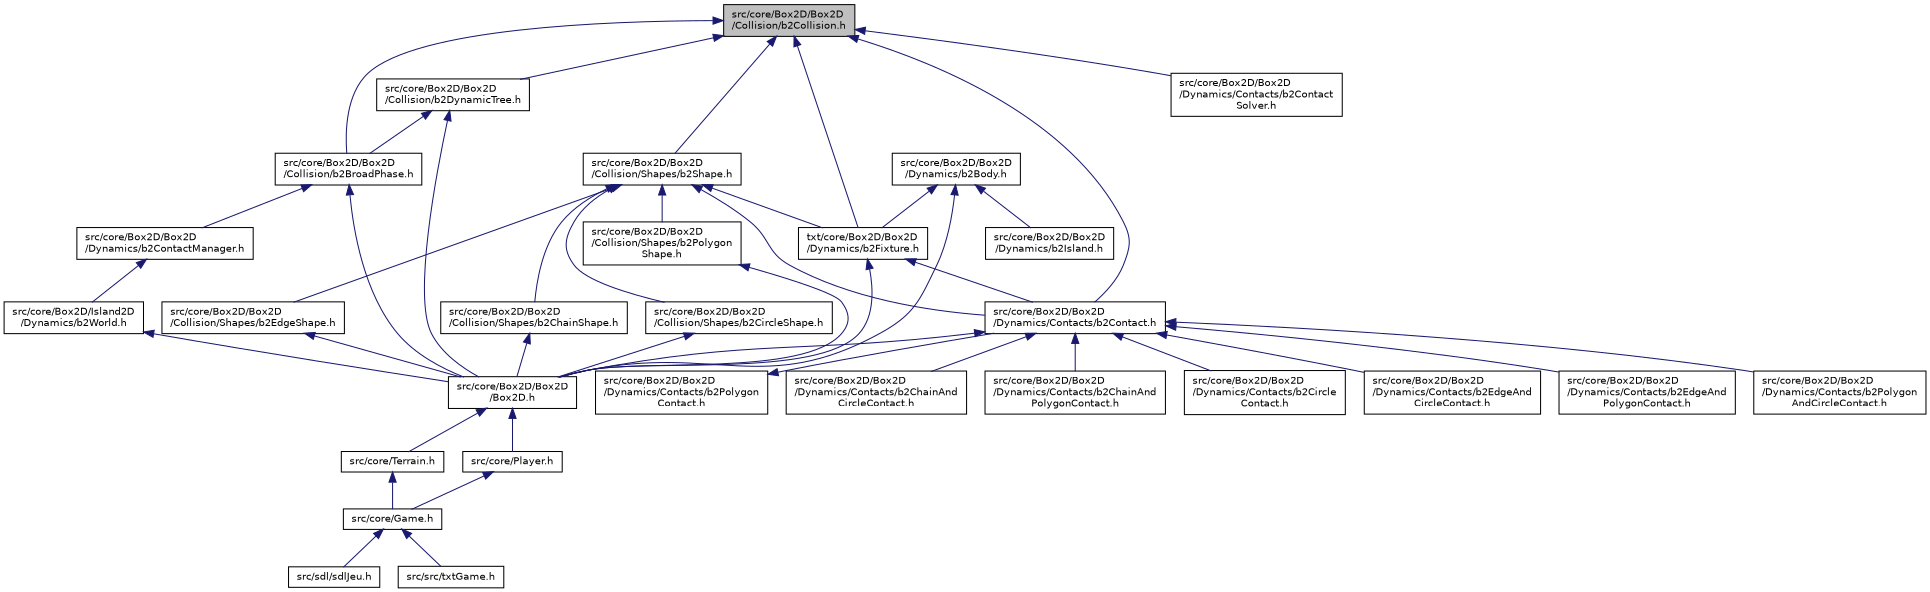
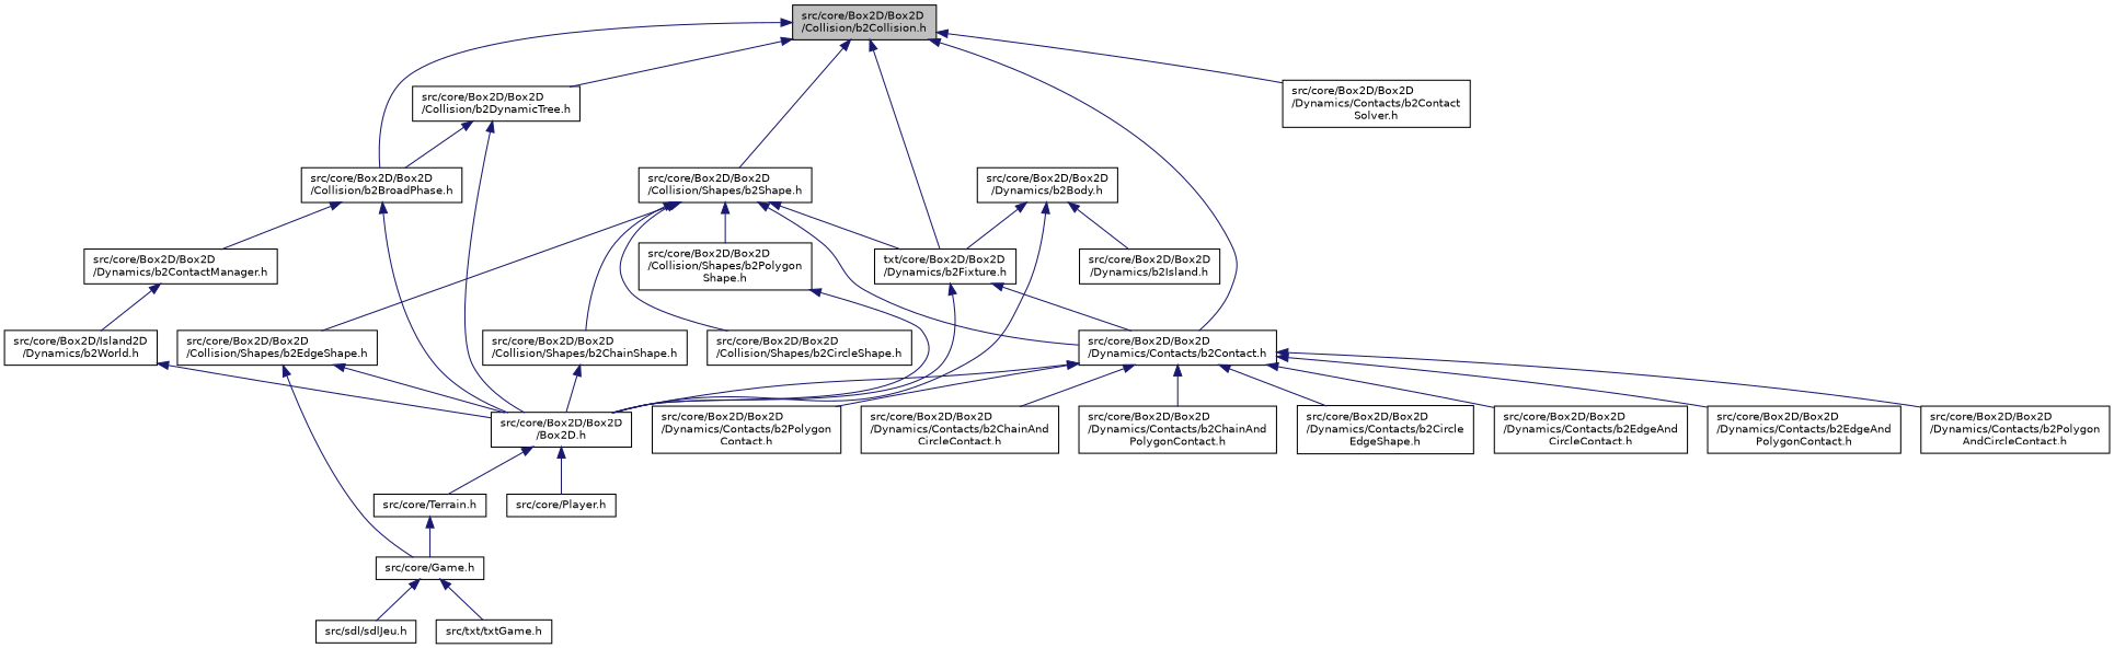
  digraph {
    node [color=black fillcolor=white fontname=Helvetica fontsize=10 shape=record style=filled]
    edge [color=midnightblue dir=back fontname=Helvetica fontsize=10 labelfontname=Helvetica labelfontsize=10 style=solid]
    n1 [fillcolor=grey75 fontcolor=black height=0.2 label="src/core/Box2D/Box2D\l/Collision/b2Collision.h" width=0.4]
    n2 [height=0.2 label="src/core/Box2D/Box2D\l/Collision/b2BroadPhase.h" width=0.4]
    n3 [height=0.2 label="src/core/Box2D/Box2D\l/Collision/b2DynamicTree.h" width=0.4]
    n4 [height=0.2 label="src/core/Box2D/Box2D\l/Collision/Shapes/b2Shape.h" width=0.4]
    n5 [height=0.2 label="txt/core/Box2D/Box2D\l/Dynamics/b2Fixture.h" width=0.4]
    n6 [height=0.2 label="src/core/Box2D/Box2D\l/Dynamics/Contacts/b2Contact.h" width=0.4]
    n7 [height=0.2 label="src/core/Box2D/Box2D\l/Dynamics/Contacts/b2Contact\lSolver.h" width=0.4]
    n8 [height=0.2 label="src/core/Box2D/Box2D\l/Box2D.h" width=0.4]
    n9 [height=0.2 label="src/core/Box2D/Box2D\l/Dynamics/b2ContactManager.h" width=0.4]
    n10 [height=0.2 label="src/core/Box2D/Box2D\l/Collision/Shapes/b2ChainShape.h" width=0.4]
    n11 [height=0.2 label="src/core/Box2D/Box2D\l/Collision/Shapes/b2CircleShape.h" width=0.4]
    n12 [height=0.2 label="src/core/Box2D/Box2D\l/Collision/Shapes/b2EdgeShape.h" width=0.4]
    n13 [height=0.2 label="src/core/Box2D/Box2D\l/Collision/Shapes/b2Polygon\lShape.h" width=0.4]
    n14 [height=0.2 label="src/core/Box2D/Box2D\l/Dynamics/Contacts/b2ChainAnd\lCircleContact.h" width=0.4]
    n15 [height=0.2 label="src/core/Box2D/Box2D\l/Dynamics/Contacts/b2ChainAnd\lPolygonContact.h" width=0.4]
-   n16 [height=0.2 label="src/core/Box2D/Box2D\l/Dynamics/Contacts/b2Circle\lContact.h" width=0.4]
+   n16 [height=0.2 label="src/core/Box2D/Box2D\l/Dynamics/Contacts/b2Circle\lEdgeShape.h" width=0.4]
    n17 [height=0.2 label="src/core/Box2D/Box2D\l/Dynamics/Contacts/b2EdgeAnd\lCircleContact.h" width=0.4]
    n18 [height=0.2 label="src/core/Box2D/Box2D\l/Dynamics/Contacts/b2EdgeAnd\lPolygonContact.h" width=0.4]
    n19 [height=0.2 label="src/core/Box2D/Box2D\l/Dynamics/Contacts/b2Polygon\lAndCircleContact.h" width=0.4]
    n20 [height=0.2 label="src/core/Box2D/Box2D\l/Dynamics/Contacts/b2Polygon\lContact.h" width=0.4]
    n21 [height=0.2 label="src/core/Player.h" width=0.4]
    n22 [height=0.2 label="src/core/Terrain.h" width=0.4]
    n23 [height=0.2 label="src/core/Box2D/Island2D\l/Dynamics/b2World.h" width=0.4]
    n24 [height=0.2 label="src/core/Game.h" width=0.4]
    n25 [height=0.2 label="src/sdl/sdlJeu.h" width=0.4]
-   n26 [height=0.2 label="src/src/txtGame.h" width=0.4]
+   n26 [height=0.2 label="src/txt/txtGame.h" width=0.4]
    n27 [height=0.2 label="src/core/Box2D/Box2D\l/Dynamics/b2Body.h" width=0.4]
    n28 [height=0.2 label="src/core/Box2D/Box2D\l/Dynamics/b2Island.h" width=0.4]
    n1 -> n2
    n1 -> n3
    n1 -> n4
    n1 -> n5
    n1 -> n6
    n1 -> n7
    n2 -> n8
    n2 -> n9
    n3 -> n2
    n3 -> n8
    n4 -> n5
    n4 -> n6
    n4 -> n10
    n4 -> n11
    n4 -> n12
    n4 -> n13
    n5 -> n6
    n5 -> n8
    n6 -> n8
    n6 -> n14
    n6 -> n15
    n6 -> n16
    n6 -> n17
    n6 -> n18
    n6 -> n19
-   n20 -> n6
+   n6 -> n20
    n8 -> n21
    n8 -> n22
    n9 -> n23
    n10 -> n8
-   n11 -> n8
    n12 -> n8
    n13 -> n8
-   n21 -> n24
+   n12 -> n24
    n22 -> n24
    n23 -> n8
    n24 -> n25
    n24 -> n26
    n27 -> n5
    n27 -> n8
    n27 -> n28
  }
